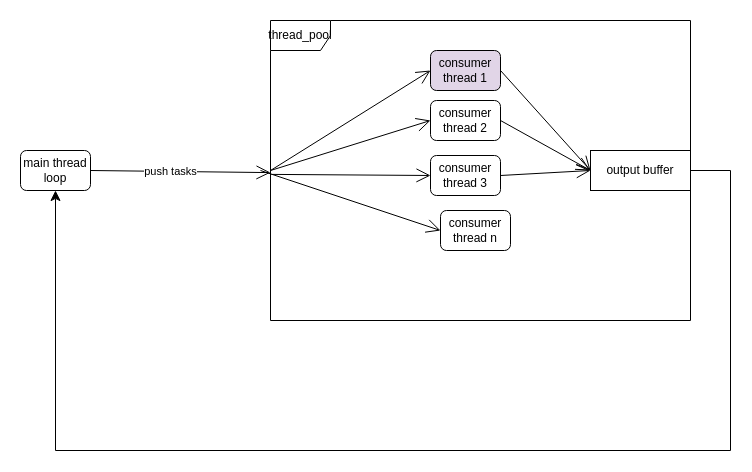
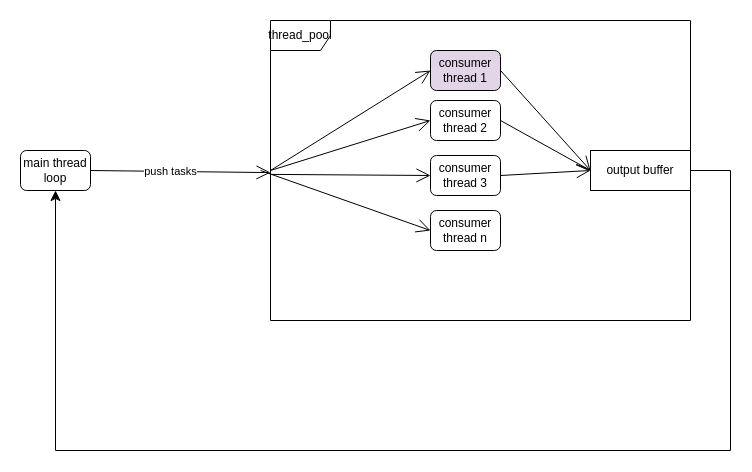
  <mxCell id="0" />
  <mxCell id="1" parent="0" />
  <mxCell id="2" value="thread_pool" style="shape=umlFrame;whiteSpace=wrap;html=1;pointerEvents=0;" vertex="1" parent="1"><mxGeometry x="270" y="20" width="420" height="300" as="geometry" /></mxCell>
  <mxCell id="3" value="main thread loop" style="rounded=1;whiteSpace=wrap;html=1;" vertex="1" parent="1"><mxGeometry x="20" y="150" width="70" height="40" as="geometry" /></mxCell>
  <mxCell id="4" value="" style="endArrow=open;endFill=1;endSize=12;html=1;rounded=0;exitX=1;exitY=0.5;exitDx=0;exitDy=0;entryX=0;entryY=0.507;entryDx=0;entryDy=0;entryPerimeter=0;" edge="1" parent="1" source="3" target="2"><mxGeometry width="160" relative="1" as="geometry"><mxPoint x="310" y="180" as="sourcePoint" /><mxPoint x="470" y="180" as="targetPoint" /></mxGeometry></mxCell>
  <mxCell id="5" value="push tasks" style="edgeLabel;html=1;align=center;verticalAlign=middle;resizable=0;points=[];" vertex="1" connectable="0" parent="4"><mxGeometry x="0.145" y="-3" relative="1" as="geometry"><mxPoint x="-23" y="-4" as="offset" /></mxGeometry></mxCell>
  <mxCell id="6" value="consumer thread 1" style="rounded=1;whiteSpace=wrap;html=1;fillColor=#e1d5e7;" vertex="1" parent="1"><mxGeometry x="430" y="50" width="70" height="40" as="geometry" /></mxCell>
  <mxCell id="7" value="consumer thread 2" style="rounded=1;whiteSpace=wrap;html=1;" vertex="1" parent="1"><mxGeometry x="430" y="100" width="70" height="40" as="geometry" /></mxCell>
  <mxCell id="8" value="consumer thread 3" style="rounded=1;whiteSpace=wrap;html=1;" vertex="1" parent="1"><mxGeometry x="430" y="155" width="70" height="40" as="geometry" /></mxCell>
- <mxCell id="9" value="consumer thread n" style="rounded=1;whiteSpace=wrap;html=1;" vertex="1" parent="1"><mxGeometry x="440" y="210" width="70" height="40" as="geometry" /></mxCell>
+ <mxCell id="9" value="consumer thread n" style="rounded=1;whiteSpace=wrap;html=1;" vertex="1" parent="1"><mxGeometry x="430" y="210" width="70" height="40" as="geometry" /></mxCell>
  <mxCell id="10" value="" style="endArrow=open;endFill=1;endSize=12;html=1;rounded=0;entryX=0;entryY=0.5;entryDx=0;entryDy=0;" edge="1" parent="1" target="6"><mxGeometry width="160" relative="1" as="geometry"><mxPoint x="270" y="170" as="sourcePoint" /><mxPoint x="470" y="180" as="targetPoint" /></mxGeometry></mxCell>
  <mxCell id="11" value="" style="endArrow=open;endFill=1;endSize=12;html=1;rounded=0;entryX=0;entryY=0.5;entryDx=0;entryDy=0;exitX=1;exitY=0.5;exitDx=0;exitDy=0;" edge="1" parent="1" source="8" target="17"><mxGeometry width="160" relative="1" as="geometry"><mxPoint x="270" y="170" as="sourcePoint" /><mxPoint x="440" y="80" as="targetPoint" /></mxGeometry></mxCell>
  <mxCell id="12" value="" style="endArrow=open;endFill=1;endSize=12;html=1;rounded=0;entryX=0;entryY=0.5;entryDx=0;entryDy=0;exitX=0.002;exitY=0.513;exitDx=0;exitDy=0;exitPerimeter=0;" edge="1" parent="1" source="2" target="8"><mxGeometry width="160" relative="1" as="geometry"><mxPoint x="290" y="190" as="sourcePoint" /><mxPoint x="450" y="90" as="targetPoint" /></mxGeometry></mxCell>
  <mxCell id="13" value="" style="endArrow=open;endFill=1;endSize=12;html=1;rounded=0;entryX=0;entryY=0.5;entryDx=0;entryDy=0;" edge="1" parent="1" target="9"><mxGeometry width="160" relative="1" as="geometry"><mxPoint x="260" y="170" as="sourcePoint" /><mxPoint x="460" y="100" as="targetPoint" /></mxGeometry></mxCell>
  <mxCell id="14" value="" style="endArrow=open;endFill=1;endSize=12;html=1;rounded=0;entryX=0;entryY=0.5;entryDx=0;entryDy=0;" edge="1" parent="1" target="7"><mxGeometry width="160" relative="1" as="geometry"><mxPoint x="270" y="170" as="sourcePoint" /><mxPoint x="440" y="80" as="targetPoint" /></mxGeometry></mxCell>
- <mxCell id="15" value="" style="endArrow=open;endFill=1;endSize=12;html=1;rounded=0;entryX=0;entryY=0.5;entryDx=0;entryDy=0;exitX=1;exitY=0.5;exitDx=0;exitDy=0;" edge="1" parent="1" source="7" target="17"><mxGeometry width="160" relative="1" as="geometry"><mxPoint x="300" y="200" as="sourcePoint" /><mxPoint x="460" y="100" as="targetPoint" /></mxGeometry></mxCell>
+ <mxCell id="15" value="" style="endArrow=none;endFill=1;endSize=12;html=1;rounded=0;entryX=0;entryY=0.5;entryDx=0;entryDy=0;exitX=1;exitY=0.5;exitDx=0;exitDy=0;" edge="1" parent="1" source="7" target="17"><mxGeometry width="160" relative="1" as="geometry"><mxPoint x="300" y="200" as="sourcePoint" /><mxPoint x="460" y="100" as="targetPoint" /></mxGeometry></mxCell>
  <mxCell id="16" value="" style="endArrow=open;endFill=1;endSize=12;html=1;rounded=0;entryX=0;entryY=0.5;entryDx=0;entryDy=0;exitX=1;exitY=0.5;exitDx=0;exitDy=0;" edge="1" parent="1" source="6" target="17"><mxGeometry width="160" relative="1" as="geometry"><mxPoint x="310" y="210" as="sourcePoint" /><mxPoint x="470" y="110" as="targetPoint" /></mxGeometry></mxCell>
  <mxCell id="17" value="output buffer" style="rounded=0;whiteSpace=wrap;html=1;" vertex="1" parent="1"><mxGeometry x="590" y="150" width="100" height="40" as="geometry" /></mxCell>
  <mxCell id="18" value="" style="edgeStyle=segmentEdgeStyle;endArrow=classic;html=1;curved=0;rounded=0;endSize=8;startSize=8;exitX=1;exitY=0.5;exitDx=0;exitDy=0;entryX=0.5;entryY=1;entryDx=0;entryDy=0;" edge="1" parent="1" source="17" target="3"><mxGeometry width="50" height="50" relative="1" as="geometry"><mxPoint x="370" y="200" as="sourcePoint" /><mxPoint x="590" y="460" as="targetPoint" /><Array as="points"><mxPoint x="730" y="170" /><mxPoint x="730" y="450" /><mxPoint x="55" y="450" /></Array></mxGeometry></mxCell>
